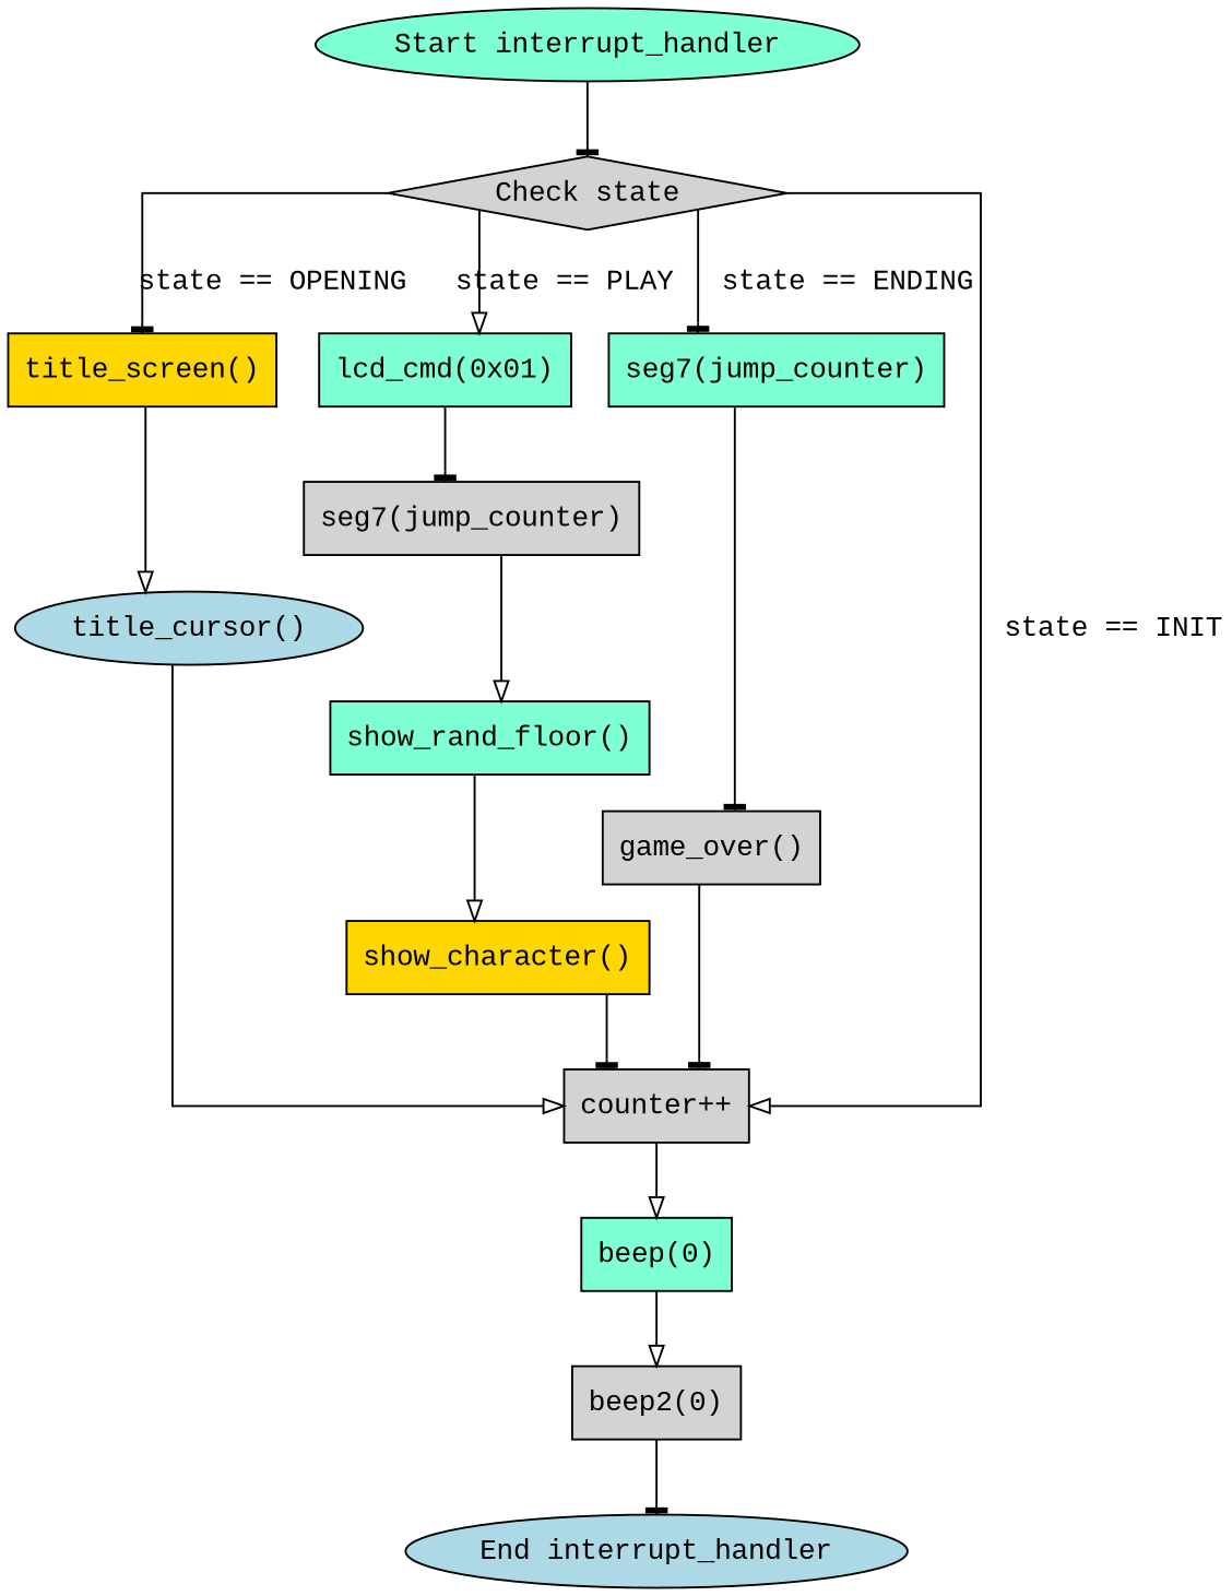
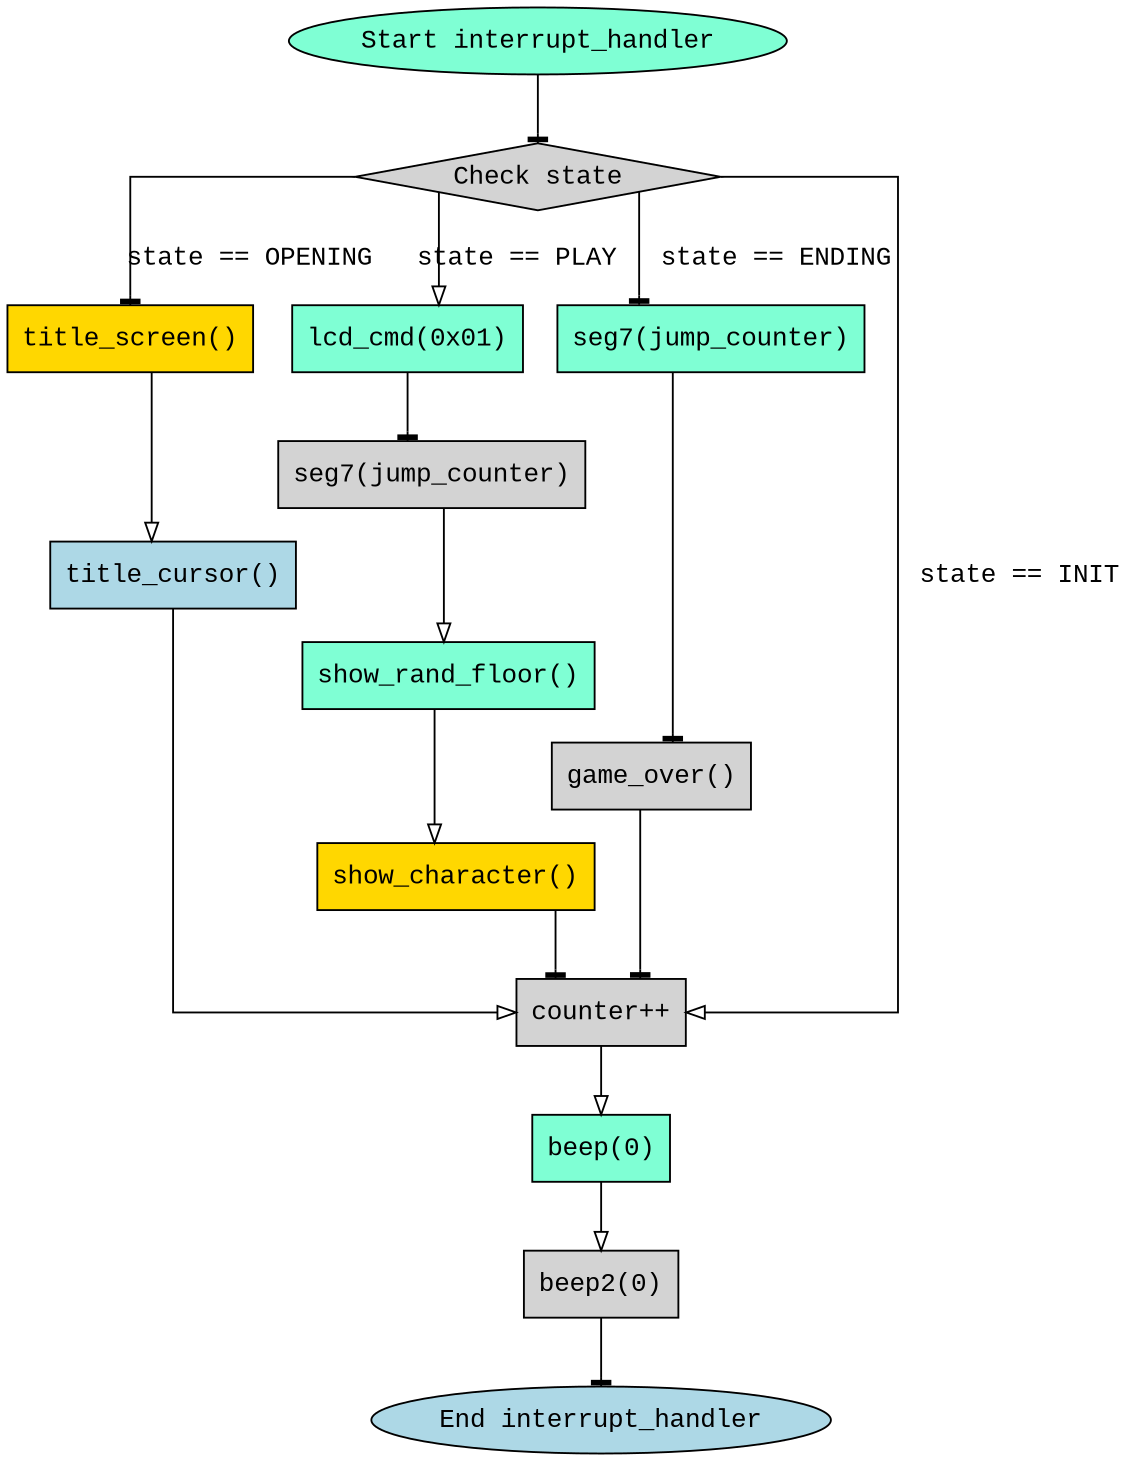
  digraph {
    fontname="Liberation Mono"
    splines=ortho
    node [fillcolor=aquamarine fontname="Liberation Mono" shape=rect style=filled]
    edge [arrowhead=tee fontname="Liberation Mono" splines=ortho]
    n1 [label="Start interrupt_handler" shape=ellipse]
    n2 [fillcolor=lightgrey label="Check state" shape=diamond]
    n3 [fillcolor=gold label="title_screen()"]
    n4 [label="lcd_cmd(0x01)"]
    n5 [label="seg7(jump_counter)"]
    n6 [fillcolor=lightgrey label="counter++"]
-   n7 [fillcolor=lightblue label="title_cursor()" shape=ellipse]
+   n7 [fillcolor=lightblue label="title_cursor()"]
    n8 [fillcolor=lightgrey label="seg7(jump_counter)"]
    n9 [fillcolor=lightgrey label="game_over()"]
    n10 [label="beep(0)"]
    n11 [label="show_rand_floor()"]
    n12 [fillcolor=gold label="show_character()"]
    n13 [fillcolor=lightgrey label="beep2(0)"]
    n14 [fillcolor=lightblue label="End interrupt_handler" shape=ellipse]
    n1 -> n2
    n2 -> n3 [label="state == OPENING"]
    n2 -> n4 [arrowhead=onormal label="state == PLAY"]
    n2 -> n5 [label="state == ENDING"]
    n2 -> n6 [arrowhead=onormal label="state == INIT"]
    n3 -> n7 [arrowhead=onormal]
    n4 -> n8
    n5 -> n9
    n6 -> n10 [arrowhead=onormal]
    n7 -> n6 [arrowhead=onormal]
    n8 -> n11 [arrowhead=onormal]
    n9 -> n6
    n10 -> n13 [arrowhead=onormal]
    n11 -> n12 [arrowhead=onormal]
    n12 -> n6
    n13 -> n14
  }
